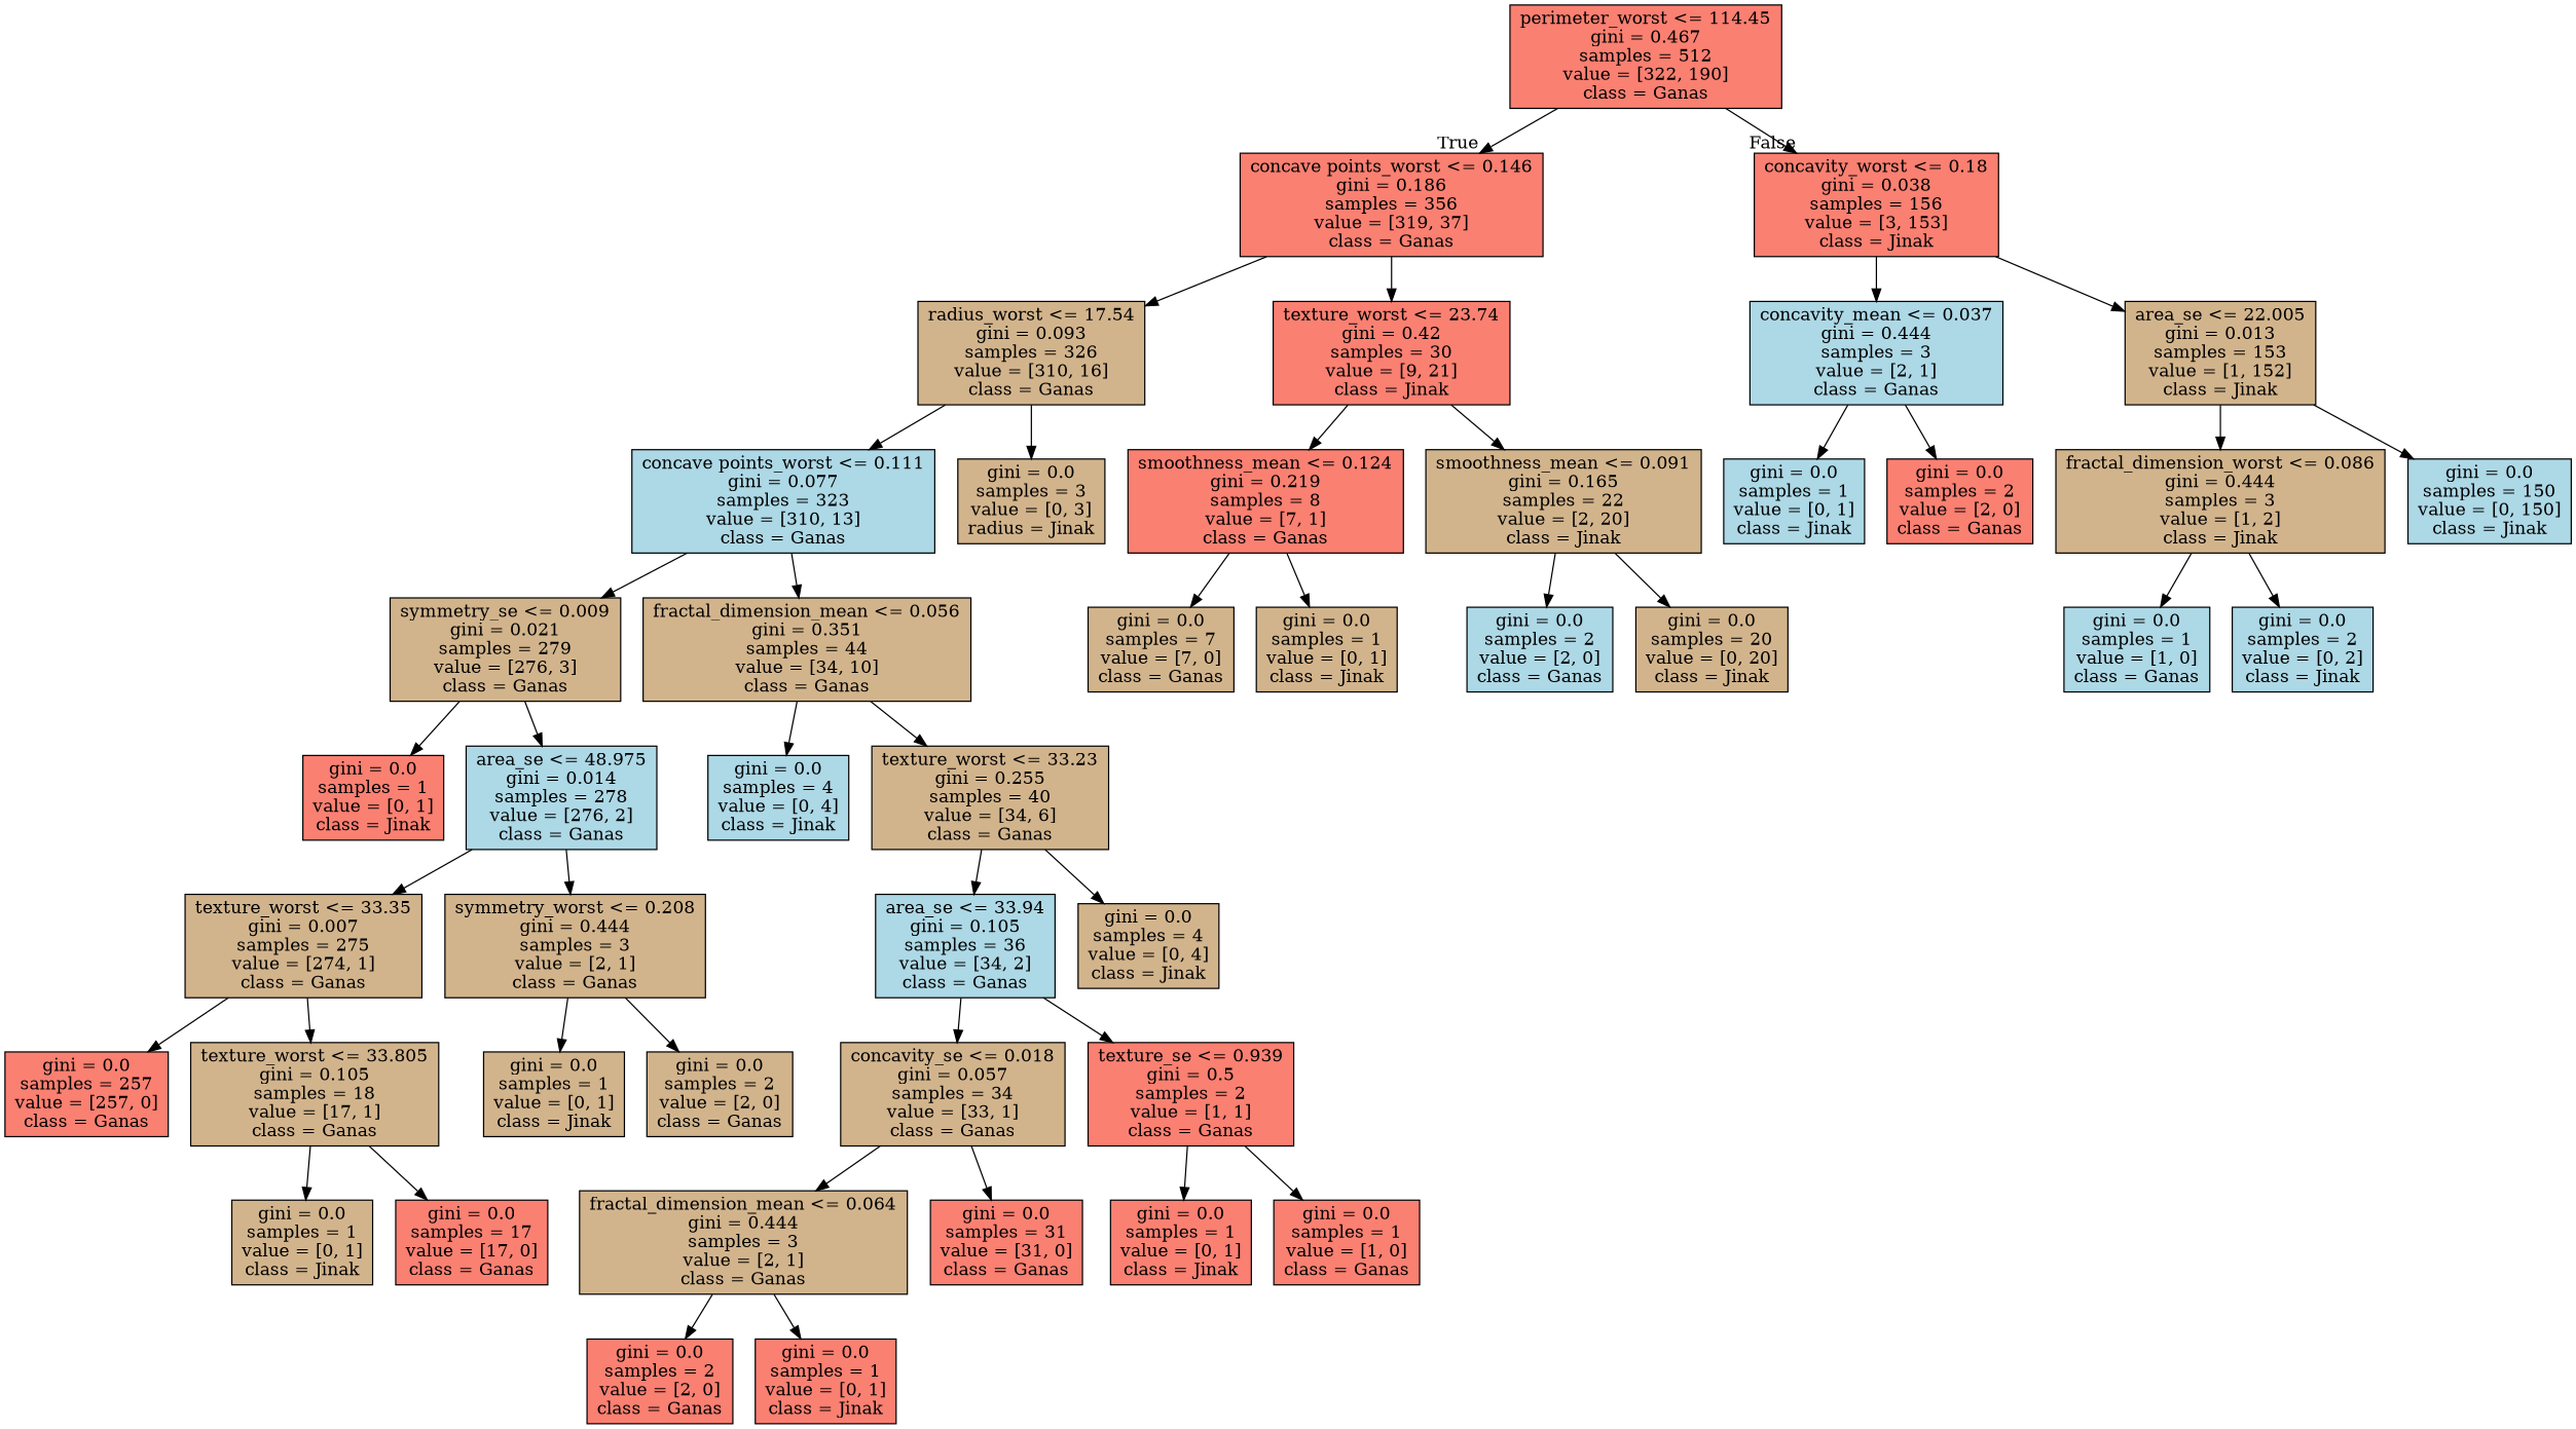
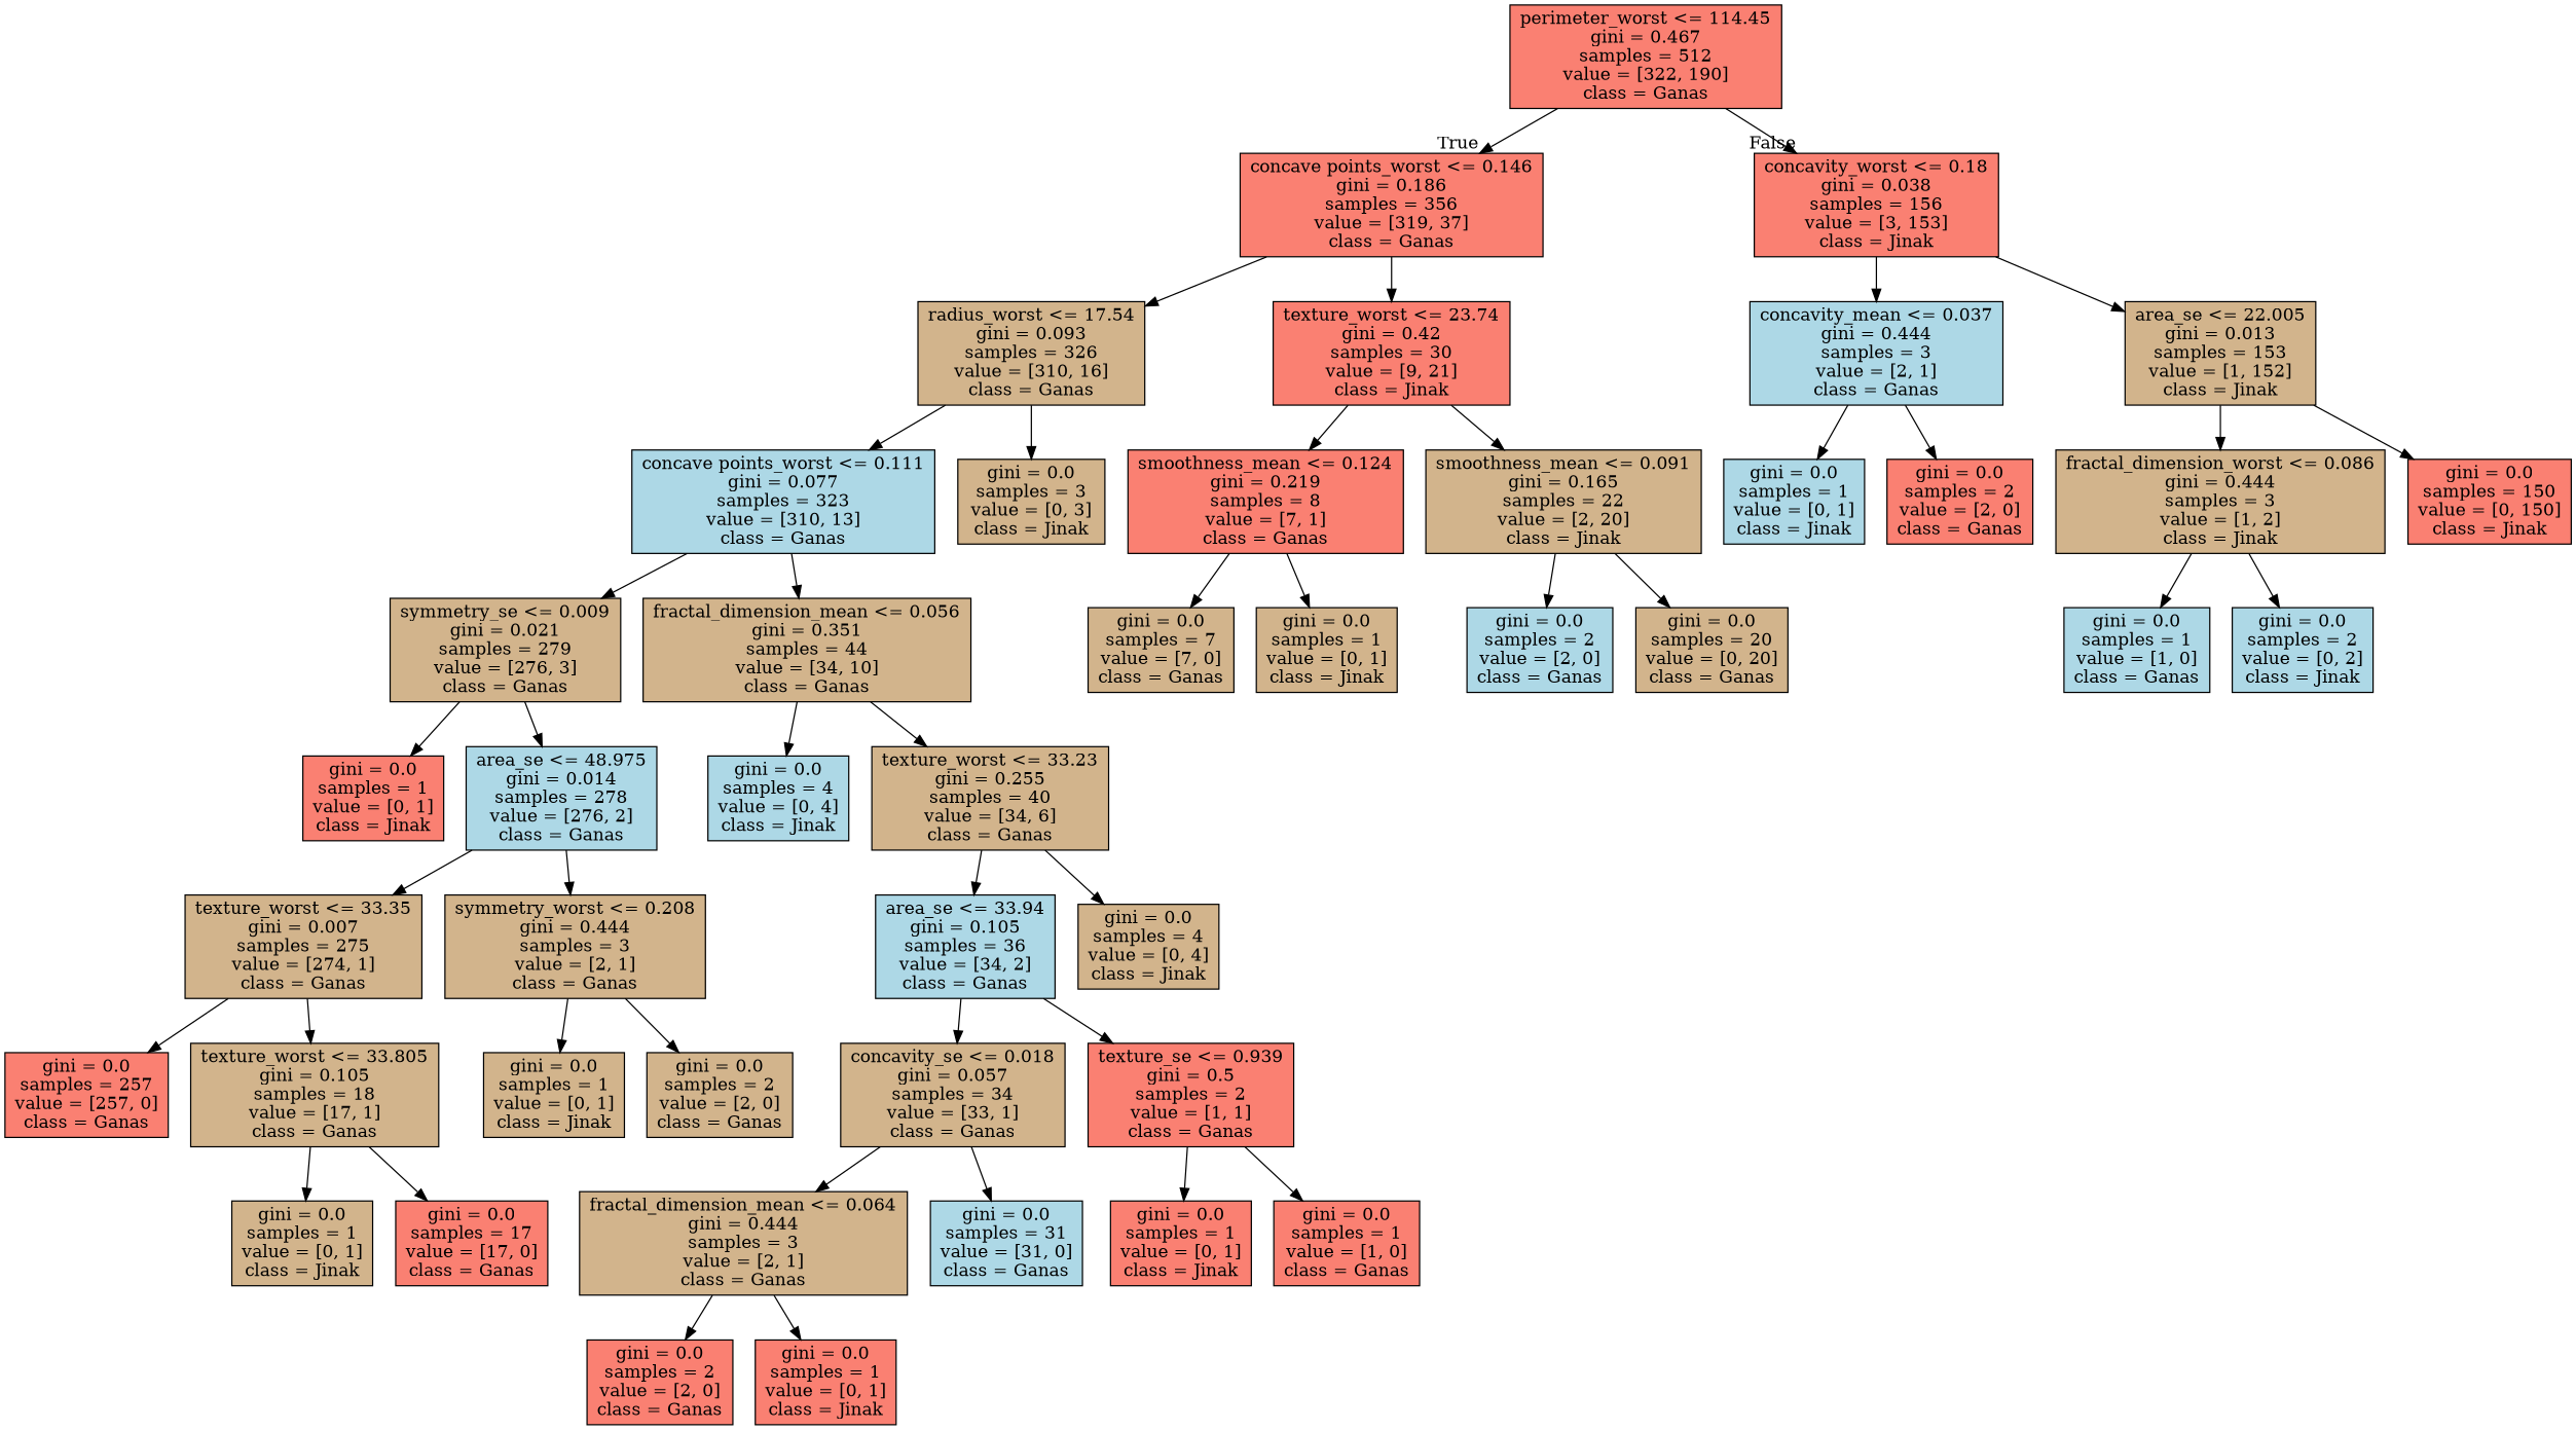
  digraph {
    node [fillcolor=tan shape=box style=filled]
    n1 [fillcolor=salmon label="perimeter_worst <= 114.45\ngini = 0.467\nsamples = 512\nvalue = [322, 190]\nclass = Ganas"]
    n2 [fillcolor=salmon label="concave points_worst <= 0.146\ngini = 0.186\nsamples = 356\nvalue = [319, 37]\nclass = Ganas"]
    n3 [fillcolor=salmon label="concavity_worst <= 0.18\ngini = 0.038\nsamples = 156\nvalue = [3, 153]\nclass = Jinak"]
    n4 [label="radius_worst <= 17.54\ngini = 0.093\nsamples = 326\nvalue = [310, 16]\nclass = Ganas"]
    n5 [fillcolor=salmon label="texture_worst <= 23.74\ngini = 0.42\nsamples = 30\nvalue = [9, 21]\nclass = Jinak"]
    n6 [fillcolor=lightblue label="concavity_mean <= 0.037\ngini = 0.444\nsamples = 3\nvalue = [2, 1]\nclass = Ganas"]
    n7 [label="area_se <= 22.005\ngini = 0.013\nsamples = 153\nvalue = [1, 152]\nclass = Jinak"]
    n8 [fillcolor=lightblue label="concave points_worst <= 0.111\ngini = 0.077\nsamples = 323\nvalue = [310, 13]\nclass = Ganas"]
-   n9 [label="gini = 0.0\nsamples = 3\nvalue = [0, 3]\nradius = Jinak"]
+   n9 [label="gini = 0.0\nsamples = 3\nvalue = [0, 3]\nclass = Jinak"]
    n10 [fillcolor=salmon label="smoothness_mean <= 0.124\ngini = 0.219\nsamples = 8\nvalue = [7, 1]\nclass = Ganas"]
    n11 [label="smoothness_mean <= 0.091\ngini = 0.165\nsamples = 22\nvalue = [2, 20]\nclass = Jinak"]
    n12 [label="symmetry_se <= 0.009\ngini = 0.021\nsamples = 279\nvalue = [276, 3]\nclass = Ganas"]
    n13 [label="fractal_dimension_mean <= 0.056\ngini = 0.351\nsamples = 44\nvalue = [34, 10]\nclass = Ganas"]
    n14 [fillcolor=salmon label="gini = 0.0\nsamples = 1\nvalue = [0, 1]\nclass = Jinak"]
    n15 [fillcolor=lightblue label="area_se <= 48.975\ngini = 0.014\nsamples = 278\nvalue = [276, 2]\nclass = Ganas"]
    n16 [fillcolor=lightblue label="gini = 0.0\nsamples = 4\nvalue = [0, 4]\nclass = Jinak"]
    n17 [label="texture_worst <= 33.23\ngini = 0.255\nsamples = 40\nvalue = [34, 6]\nclass = Ganas"]
    n18 [label="texture_worst <= 33.35\ngini = 0.007\nsamples = 275\nvalue = [274, 1]\nclass = Ganas"]
    n19 [label="symmetry_worst <= 0.208\ngini = 0.444\nsamples = 3\nvalue = [2, 1]\nclass = Ganas"]
    n20 [fillcolor=salmon label="gini = 0.0\nsamples = 257\nvalue = [257, 0]\nclass = Ganas"]
    n21 [label="texture_worst <= 33.805\ngini = 0.105\nsamples = 18\nvalue = [17, 1]\nclass = Ganas"]
    n22 [label="gini = 0.0\nsamples = 1\nvalue = [0, 1]\nclass = Jinak"]
    n23 [label="gini = 0.0\nsamples = 2\nvalue = [2, 0]\nclass = Ganas"]
    n24 [label="gini = 0.0\nsamples = 1\nvalue = [0, 1]\nclass = Jinak"]
    n25 [fillcolor=salmon label="gini = 0.0\nsamples = 17\nvalue = [17, 0]\nclass = Ganas"]
    n26 [fillcolor=lightblue label="area_se <= 33.94\ngini = 0.105\nsamples = 36\nvalue = [34, 2]\nclass = Ganas"]
    n27 [label="gini = 0.0\nsamples = 4\nvalue = [0, 4]\nclass = Jinak"]
    n28 [label="concavity_se <= 0.018\ngini = 0.057\nsamples = 34\nvalue = [33, 1]\nclass = Ganas"]
    n29 [fillcolor=salmon label="texture_se <= 0.939\ngini = 0.5\nsamples = 2\nvalue = [1, 1]\nclass = Ganas"]
    n30 [label="fractal_dimension_mean <= 0.064\ngini = 0.444\nsamples = 3\nvalue = [2, 1]\nclass = Ganas"]
-   n31 [fillcolor=salmon label="gini = 0.0\nsamples = 31\nvalue = [31, 0]\nclass = Ganas"]
+   n31 [fillcolor=lightblue label="gini = 0.0\nsamples = 31\nvalue = [31, 0]\nclass = Ganas"]
    n32 [fillcolor=salmon label="gini = 0.0\nsamples = 1\nvalue = [0, 1]\nclass = Jinak"]
    n33 [fillcolor=salmon label="gini = 0.0\nsamples = 1\nvalue = [1, 0]\nclass = Ganas"]
    n34 [fillcolor=salmon label="gini = 0.0\nsamples = 2\nvalue = [2, 0]\nclass = Ganas"]
    n35 [fillcolor=salmon label="gini = 0.0\nsamples = 1\nvalue = [0, 1]\nclass = Jinak"]
    n36 [label="gini = 0.0\nsamples = 7\nvalue = [7, 0]\nclass = Ganas"]
    n37 [label="gini = 0.0\nsamples = 1\nvalue = [0, 1]\nclass = Jinak"]
    n38 [fillcolor=lightblue label="gini = 0.0\nsamples = 2\nvalue = [2, 0]\nclass = Ganas"]
-   n39 [label="gini = 0.0\nsamples = 20\nvalue = [0, 20]\nclass = Jinak"]
+   n39 [label="gini = 0.0\nsamples = 20\nvalue = [0, 20]\nclass = Ganas"]
    n40 [fillcolor=lightblue label="gini = 0.0\nsamples = 1\nvalue = [0, 1]\nclass = Jinak"]
    n41 [fillcolor=salmon label="gini = 0.0\nsamples = 2\nvalue = [2, 0]\nclass = Ganas"]
    n42 [label="fractal_dimension_worst <= 0.086\ngini = 0.444\nsamples = 3\nvalue = [1, 2]\nclass = Jinak"]
-   n43 [fillcolor=lightblue label="gini = 0.0\nsamples = 150\nvalue = [0, 150]\nclass = Jinak"]
+   n43 [fillcolor=salmon label="gini = 0.0\nsamples = 150\nvalue = [0, 150]\nclass = Jinak"]
    n44 [fillcolor=lightblue label="gini = 0.0\nsamples = 1\nvalue = [1, 0]\nclass = Ganas"]
    n45 [fillcolor=lightblue label="gini = 0.0\nsamples = 2\nvalue = [0, 2]\nclass = Jinak"]
    n1 -> n2 [headlabel=True labelangle=45 labeldistance=2.5]
    n1 -> n3 [headlabel=False labelangle=-45 labeldistance=2.5]
    n2 -> n4
    n2 -> n5
    n3 -> n6
    n3 -> n7
    n4 -> n8
    n4 -> n9
    n5 -> n10
    n5 -> n11
    n6 -> n40
    n6 -> n41
    n7 -> n42
    n7 -> n43
    n8 -> n12
    n8 -> n13
    n10 -> n36
    n10 -> n37
    n11 -> n38
    n11 -> n39
    n12 -> n14
    n12 -> n15
    n13 -> n16
    n13 -> n17
    n15 -> n18
    n15 -> n19
    n17 -> n26
    n17 -> n27
    n18 -> n20
    n18 -> n21
    n19 -> n22
    n19 -> n23
    n21 -> n24
    n21 -> n25
    n26 -> n28
    n26 -> n29
    n28 -> n30
    n28 -> n31
    n29 -> n32
    n29 -> n33
    n30 -> n34
    n30 -> n35
    n42 -> n44
    n42 -> n45
  }
